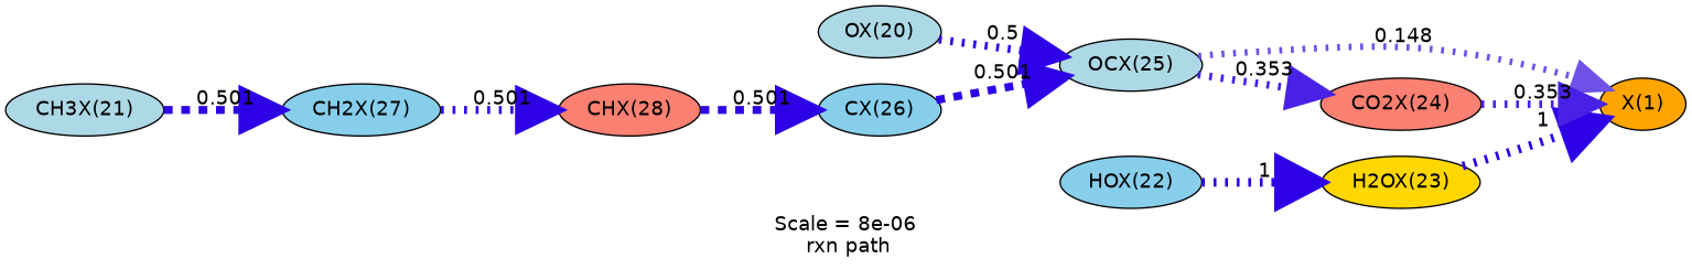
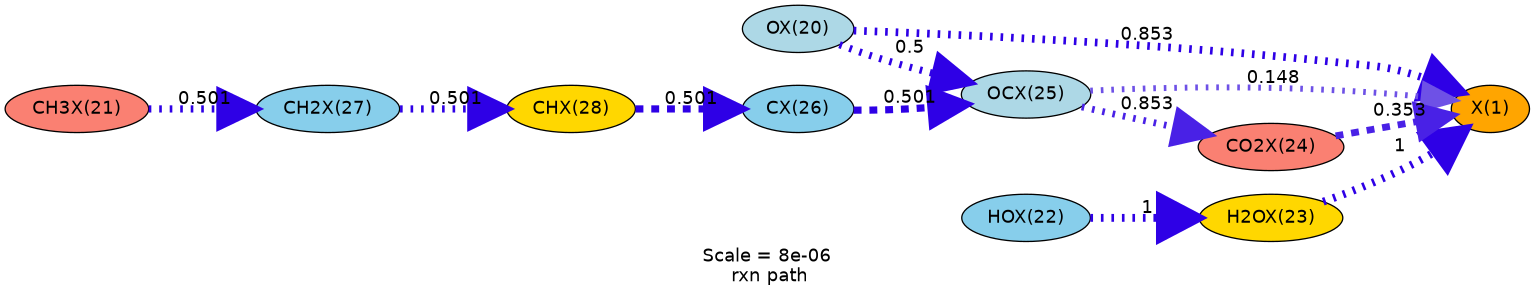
  digraph {
    fontname=Helvetica
    label="Scale = 8e-06\l rxn path"
    rankdir=LR
    node [fillcolor=skyblue fontname=Helvetica style=filled]
    edge [arrowsize=2.74 color="0.7, 1, 0.9" fontname=Helvetica penwidth=5.48 style=dotted]
    n1 [fillcolor=lightblue label="OX(20)"]
    n2 [fillcolor=orange label="X(1)"]
    n3 [fillcolor=lightblue label="OCX(25)"]
    n4 [label="HOX(22)"]
    n5 [fillcolor=gold label="H2OX(23)"]
    n6 [fillcolor=salmon label="CO2X(24)"]
-   n7 [fillcolor=lightblue label="CH3X(21)"]
+   n7 [fillcolor=salmon label="CH3X(21)"]
    n8 [label="CH2X(27)"]
-   n9 [fillcolor=salmon label="CHX(28)"]
+   n9 [fillcolor=gold label="CHX(28)"]
    n10 [label="CX(26)"]
+   n1 -> n2 [arrowsize=2.94 color="0.7, 1.35, 0.9" label=" 0.853" penwidth=5.88]
    n1 -> n3 [label=" 0.5"]
    n3 -> n2 [arrowsize=2.28 color="0.7, 0.648, 0.9" label=" 0.148" penwidth=4.56]
-   n3 -> n6 [arrowsize=2.61 color="0.7, 0.853, 0.9" label=" 0.353" penwidth=5.21]
+   n3 -> n6 [arrowsize=2.61 color="0.7, 0.853, 0.9" label=" 0.853" penwidth=5.21]
    n4 -> n5 [arrowsize=3 color="0.7, 1.5, 0.9" label=" 1" penwidth=6]
    n5 -> n2 [arrowsize=3 color="0.7, 1.5, 0.9" label=" 1" penwidth=6]
-   n6 -> n2 [arrowsize=2.61 color="0.7, 0.853, 0.9" label=" 0.353" penwidth=5.21]
-   n7 -> n8 [label=" 0.501" style=dashed]
+   n6 -> n2 [arrowsize=2.61 color="0.7, 0.853, 0.9" label=" 0.353" penwidth=5.21 style=dashed]
+   n7 -> n8 [label=" 0.501"]
    n8 -> n9 [label=" 0.501"]
    n9 -> n10 [label=" 0.501" style=dashed]
    n10 -> n3 [label=" 0.501" style=dashed]
  }
